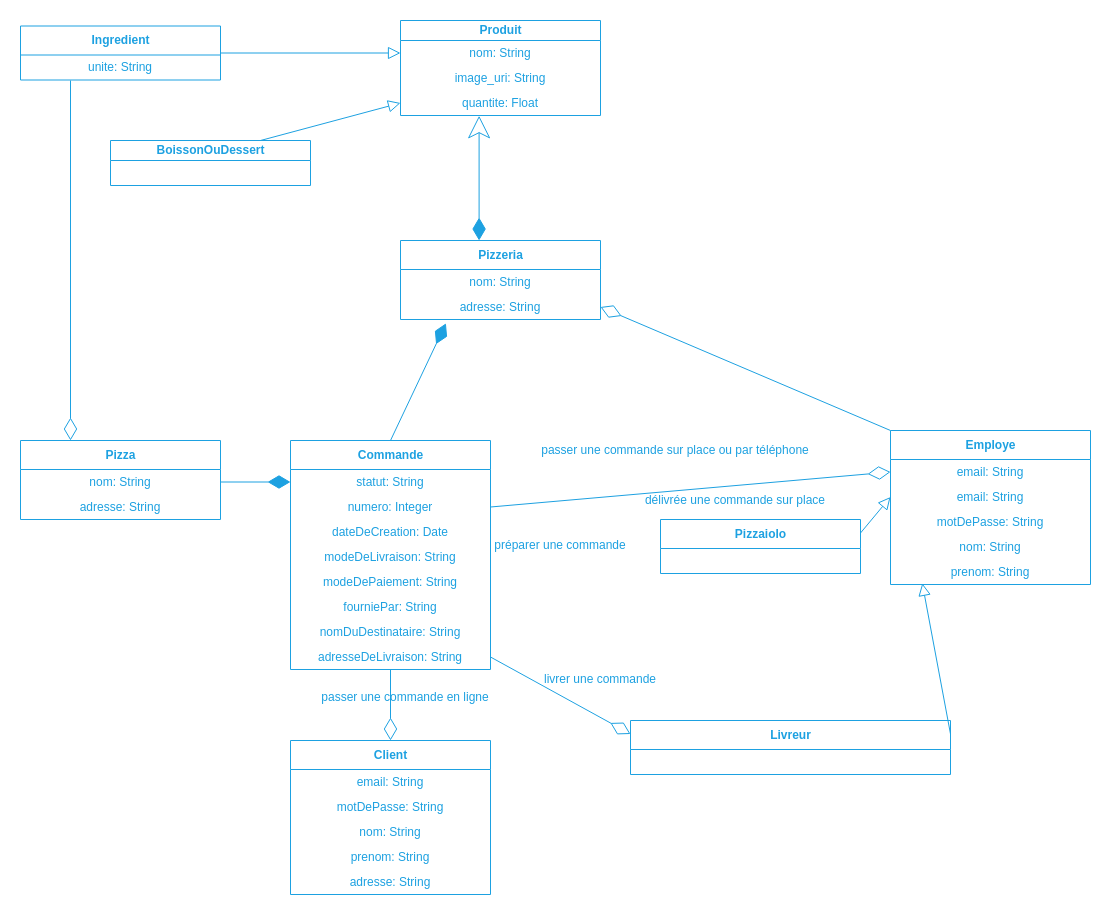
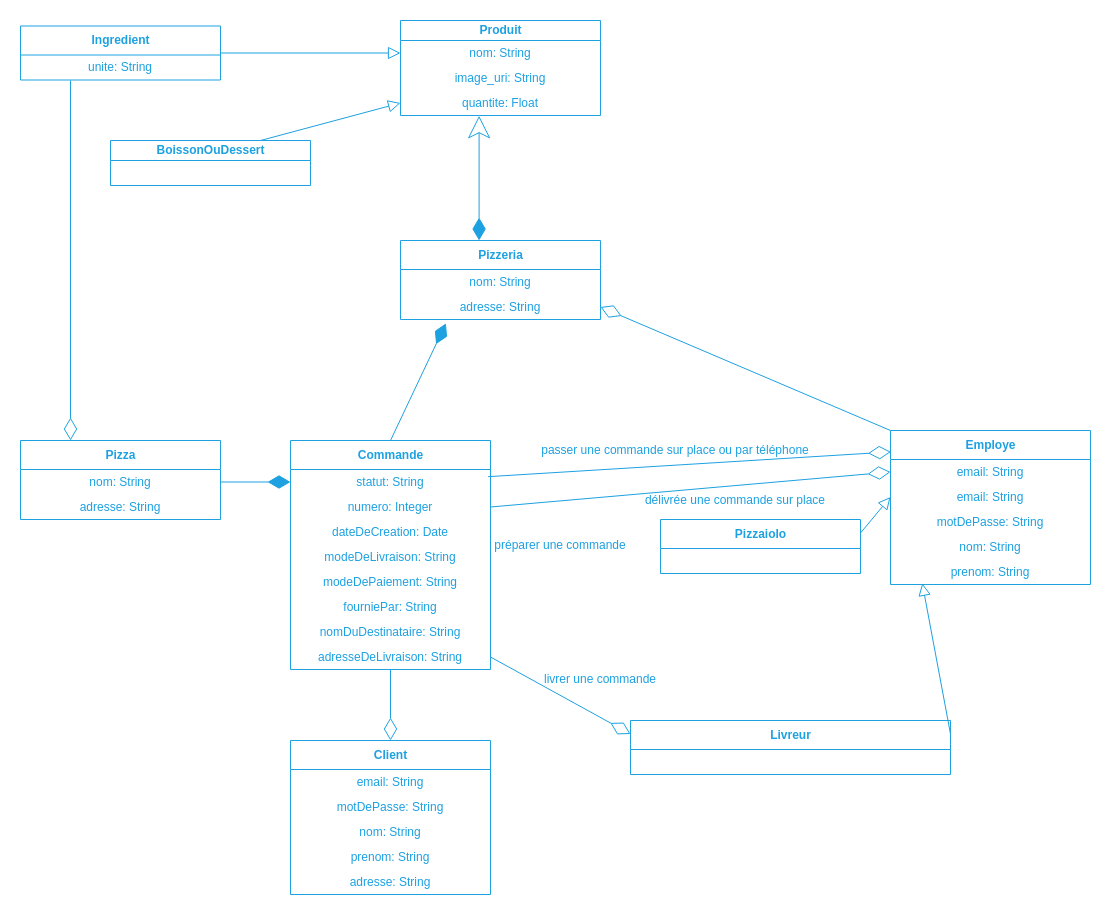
  <mxCell id="0" />
  <mxCell id="1" parent="0" />
  <mxCell id="2" value="&lt;font color=&quot;#1da1e1&quot;&gt;Commande&lt;/font&gt;" style="swimlane;fontStyle=1;align=center;verticalAlign=middle;childLayout=stackLayout;horizontal=1;startSize=29;horizontalStack=0;resizeParent=1;resizeParentMax=0;resizeLast=0;collapsible=0;marginBottom=0;html=1;fillColor=none;strokeColor=#1DA1E1;" parent="1" vertex="1"><mxGeometry x="290" y="440" width="200" height="229" as="geometry" /></mxCell>
  <mxCell id="3" value="&lt;font color=&quot;#1da1e1&quot;&gt;statut: String&lt;/font&gt;" style="text;html=1;strokeColor=none;fillColor=none;align=center;verticalAlign=middle;spacingLeft=4;spacingRight=4;overflow=hidden;rotatable=0;points=[[0,0.5],[1,0.5]];portConstraint=eastwest;" parent="2" vertex="1"><mxGeometry y="29" width="200" height="25" as="geometry" /></mxCell>
  <mxCell id="4" value="&lt;font color=&quot;#1da1e1&quot;&gt;numero: Integer&lt;/font&gt;" style="text;html=1;strokeColor=none;fillColor=none;align=center;verticalAlign=middle;spacingLeft=4;spacingRight=4;overflow=hidden;rotatable=0;points=[[0,0.5],[1,0.5]];portConstraint=eastwest;" parent="2" vertex="1"><mxGeometry y="54" width="200" height="25" as="geometry" /></mxCell>
  <mxCell id="5" value="&lt;font color=&quot;#1da1e1&quot;&gt;dateDeCreation: Date&lt;/font&gt;" style="text;html=1;strokeColor=none;fillColor=none;align=center;verticalAlign=middle;spacingLeft=4;spacingRight=4;overflow=hidden;rotatable=0;points=[[0,0.5],[1,0.5]];portConstraint=eastwest;" parent="2" vertex="1"><mxGeometry y="79" width="200" height="25" as="geometry" /></mxCell>
  <mxCell id="6" value="&lt;font color=&quot;#1da1e1&quot;&gt;modeDeLivraison: String&lt;/font&gt;" style="text;html=1;strokeColor=none;fillColor=none;align=center;verticalAlign=middle;spacingLeft=4;spacingRight=4;overflow=hidden;rotatable=0;points=[[0,0.5],[1,0.5]];portConstraint=eastwest;" parent="2" vertex="1"><mxGeometry y="104" width="200" height="25" as="geometry" /></mxCell>
  <mxCell id="7" value="&lt;font color=&quot;#1da1e1&quot;&gt;modeDePaiement: String&lt;/font&gt;" style="text;html=1;strokeColor=none;fillColor=none;align=center;verticalAlign=middle;spacingLeft=4;spacingRight=4;overflow=hidden;rotatable=0;points=[[0,0.5],[1,0.5]];portConstraint=eastwest;" vertex="1" parent="2"><mxGeometry y="129" width="200" height="25" as="geometry" /></mxCell>
  <mxCell id="8" value="&lt;font color=&quot;#1da1e1&quot;&gt;fourniePar: String&lt;/font&gt;" style="text;html=1;strokeColor=none;fillColor=none;align=center;verticalAlign=middle;spacingLeft=4;spacingRight=4;overflow=hidden;rotatable=0;points=[[0,0.5],[1,0.5]];portConstraint=eastwest;" vertex="1" parent="2"><mxGeometry y="154" width="200" height="25" as="geometry" /></mxCell>
  <mxCell id="9" value="&lt;font color=&quot;#1da1e1&quot;&gt;nomDuDestinataire: String&lt;/font&gt;" style="text;html=1;strokeColor=none;fillColor=none;align=center;verticalAlign=middle;spacingLeft=4;spacingRight=4;overflow=hidden;rotatable=0;points=[[0,0.5],[1,0.5]];portConstraint=eastwest;" vertex="1" parent="2"><mxGeometry y="179" width="200" height="25" as="geometry" /></mxCell>
  <mxCell id="10" value="&lt;font color=&quot;#1da1e1&quot;&gt;adresseDeLivraison: String&lt;/font&gt;" style="text;html=1;strokeColor=none;fillColor=none;align=center;verticalAlign=middle;spacingLeft=4;spacingRight=4;overflow=hidden;rotatable=0;points=[[0,0.5],[1,0.5]];portConstraint=eastwest;" parent="2" vertex="1"><mxGeometry y="204" width="200" height="25" as="geometry" /></mxCell>
  <mxCell id="11" value="&lt;font color=&quot;#1da1e1&quot;&gt;Client&lt;/font&gt;" style="swimlane;fontStyle=1;align=center;verticalAlign=middle;childLayout=stackLayout;horizontal=1;startSize=29;horizontalStack=0;resizeParent=1;resizeParentMax=0;resizeLast=0;collapsible=0;marginBottom=0;html=1;fillColor=none;strokeColor=#1DA1E1;" parent="1" vertex="1"><mxGeometry x="290" y="740" width="200" height="154" as="geometry" /></mxCell>
  <mxCell id="12" value="&lt;font color=&quot;#1da1e1&quot;&gt;email: String&lt;/font&gt;" style="text;html=1;strokeColor=none;fillColor=none;align=center;verticalAlign=middle;spacingLeft=4;spacingRight=4;overflow=hidden;rotatable=0;points=[[0,0.5],[1,0.5]];portConstraint=eastwest;" parent="11" vertex="1"><mxGeometry y="29" width="200" height="25" as="geometry" /></mxCell>
  <mxCell id="13" value="&lt;font color=&quot;#1da1e1&quot;&gt;motDePasse: String&lt;/font&gt;" style="text;html=1;strokeColor=none;fillColor=none;align=center;verticalAlign=middle;spacingLeft=4;spacingRight=4;overflow=hidden;rotatable=0;points=[[0,0.5],[1,0.5]];portConstraint=eastwest;" parent="11" vertex="1"><mxGeometry y="54" width="200" height="25" as="geometry" /></mxCell>
  <mxCell id="14" value="&lt;font color=&quot;#1da1e1&quot;&gt;nom: String&lt;/font&gt;" style="text;html=1;strokeColor=none;fillColor=none;align=center;verticalAlign=middle;spacingLeft=4;spacingRight=4;overflow=hidden;rotatable=0;points=[[0,0.5],[1,0.5]];portConstraint=eastwest;" parent="11" vertex="1"><mxGeometry y="79" width="200" height="25" as="geometry" /></mxCell>
  <mxCell id="15" value="&lt;font color=&quot;#1da1e1&quot;&gt;prenom: String&lt;/font&gt;" style="text;html=1;strokeColor=none;fillColor=none;align=center;verticalAlign=middle;spacingLeft=4;spacingRight=4;overflow=hidden;rotatable=0;points=[[0,0.5],[1,0.5]];portConstraint=eastwest;" parent="11" vertex="1"><mxGeometry y="104" width="200" height="25" as="geometry" /></mxCell>
  <mxCell id="16" value="&lt;font color=&quot;#1da1e1&quot;&gt;adresse: String&lt;/font&gt;" style="text;html=1;strokeColor=none;fillColor=none;align=center;verticalAlign=middle;spacingLeft=4;spacingRight=4;overflow=hidden;rotatable=0;points=[[0,0.5],[1,0.5]];portConstraint=eastwest;" parent="11" vertex="1"><mxGeometry y="129" width="200" height="25" as="geometry" /></mxCell>
  <mxCell id="17" value="&lt;font color=&quot;#1da1e1&quot;&gt;Employe&lt;/font&gt;" style="swimlane;fontStyle=1;align=center;verticalAlign=middle;childLayout=stackLayout;horizontal=1;startSize=29;horizontalStack=0;resizeParent=1;resizeParentMax=0;resizeLast=0;collapsible=0;marginBottom=0;html=1;fillColor=none;strokeColor=#1DA1E1;" parent="1" vertex="1"><mxGeometry x="890" y="430" width="200" height="154" as="geometry" /></mxCell>
  <mxCell id="18" value="&lt;font color=&quot;#1da1e1&quot;&gt;email: String&lt;/font&gt;" style="text;html=1;strokeColor=none;fillColor=none;align=center;verticalAlign=middle;spacingLeft=4;spacingRight=4;overflow=hidden;rotatable=0;points=[[0,0.5],[1,0.5]];portConstraint=eastwest;" vertex="1" parent="17"><mxGeometry y="29" width="200" height="25" as="geometry" /></mxCell>
  <mxCell id="19" value="&lt;font color=&quot;#1da1e1&quot;&gt;email: String&lt;/font&gt;" style="text;html=1;strokeColor=none;fillColor=none;align=center;verticalAlign=middle;spacingLeft=4;spacingRight=4;overflow=hidden;rotatable=0;points=[[0,0.5],[1,0.5]];portConstraint=eastwest;" parent="17" vertex="1"><mxGeometry y="54" width="200" height="25" as="geometry" /></mxCell>
  <mxCell id="20" value="&lt;font color=&quot;#1da1e1&quot;&gt;motDePasse: String&lt;/font&gt;" style="text;html=1;strokeColor=none;fillColor=none;align=center;verticalAlign=middle;spacingLeft=4;spacingRight=4;overflow=hidden;rotatable=0;points=[[0,0.5],[1,0.5]];portConstraint=eastwest;" parent="17" vertex="1"><mxGeometry y="79" width="200" height="25" as="geometry" /></mxCell>
  <mxCell id="21" value="&lt;font color=&quot;#1da1e1&quot;&gt;nom: String&lt;/font&gt;" style="text;html=1;strokeColor=none;fillColor=none;align=center;verticalAlign=middle;spacingLeft=4;spacingRight=4;overflow=hidden;rotatable=0;points=[[0,0.5],[1,0.5]];portConstraint=eastwest;" parent="17" vertex="1"><mxGeometry y="104" width="200" height="25" as="geometry" /></mxCell>
  <mxCell id="22" value="&lt;font color=&quot;#1da1e1&quot;&gt;prenom: String&lt;/font&gt;" style="text;html=1;strokeColor=none;fillColor=none;align=center;verticalAlign=middle;spacingLeft=4;spacingRight=4;overflow=hidden;rotatable=0;points=[[0,0.5],[1,0.5]];portConstraint=eastwest;" parent="17" vertex="1"><mxGeometry y="129" width="200" height="25" as="geometry" /></mxCell>
  <mxCell id="23" style="edgeStyle=none;rounded=0;orthogonalLoop=1;jettySize=auto;html=1;exitX=0.393;exitY=0;exitDx=0;exitDy=0;startArrow=diamondThin;startFill=1;startSize=20;endArrow=classic;endFill=0;endSize=20;strokeColor=#1DA1E1;strokeWidth=1;entryX=0.393;entryY=1.01;entryDx=0;entryDy=0;entryPerimeter=0;exitPerimeter=0;" edge="1" parent="1" source="24" target="41"><mxGeometry relative="1" as="geometry"><mxPoint x="500" y="169" as="targetPoint" /></mxGeometry></mxCell>
  <mxCell id="24" value="&lt;font color=&quot;#1da1e1&quot;&gt;Pizzeria&lt;/font&gt;" style="swimlane;fontStyle=1;align=center;verticalAlign=middle;childLayout=stackLayout;horizontal=1;startSize=29;horizontalStack=0;resizeParent=1;resizeParentMax=0;resizeLast=0;collapsible=0;marginBottom=0;html=1;fillColor=none;strokeColor=#1DA1E1;" parent="1" vertex="1"><mxGeometry x="400" y="240" width="200" height="79" as="geometry" /></mxCell>
  <mxCell id="25" value="&lt;font color=&quot;#1da1e1&quot;&gt;nom: String&lt;/font&gt;" style="text;html=1;strokeColor=none;fillColor=none;align=center;verticalAlign=middle;spacingLeft=4;spacingRight=4;overflow=hidden;rotatable=0;points=[[0,0.5],[1,0.5]];portConstraint=eastwest;" parent="24" vertex="1"><mxGeometry y="29" width="200" height="25" as="geometry" /></mxCell>
  <mxCell id="26" value="&lt;font color=&quot;#1da1e1&quot;&gt;adresse: String&lt;/font&gt;" style="text;html=1;strokeColor=none;fillColor=none;align=center;verticalAlign=middle;spacingLeft=4;spacingRight=4;overflow=hidden;rotatable=0;points=[[0,0.5],[1,0.5]];portConstraint=eastwest;" parent="24" vertex="1"><mxGeometry y="54" width="200" height="25" as="geometry" /></mxCell>
  <mxCell id="27" style="edgeStyle=none;rounded=0;orthogonalLoop=1;jettySize=auto;html=1;exitX=0.75;exitY=0;exitDx=0;exitDy=0;entryX=0;entryY=0.5;entryDx=0;entryDy=0;endArrow=block;endFill=0;endSize=10;strokeColor=#1DA1E1;" edge="1" parent="1" source="28" target="41"><mxGeometry relative="1" as="geometry" /></mxCell>
  <mxCell id="28" value="&lt;font color=&quot;#1da1e1&quot;&gt;BoissonOuDessert&lt;/font&gt;" style="swimlane;fontStyle=1;align=center;verticalAlign=middle;childLayout=stackLayout;horizontal=1;startSize=20;horizontalStack=0;resizeParent=1;resizeParentMax=0;resizeLast=0;collapsible=0;marginBottom=0;html=1;fillColor=none;strokeColor=#1DA1E1;" parent="1" vertex="1"><mxGeometry x="110" y="140" width="200" height="45" as="geometry" /></mxCell>
  <mxCell id="29" style="rounded=0;orthogonalLoop=1;jettySize=auto;html=1;exitX=1;exitY=0.25;exitDx=0;exitDy=0;entryX=0;entryY=0.5;entryDx=0;entryDy=0;endArrow=block;endFill=0;strokeColor=#1DA1E1;endSize=10;" edge="1" parent="1" source="30" target="19"><mxGeometry relative="1" as="geometry" /></mxCell>
  <mxCell id="30" value="&lt;font color=&quot;#1da1e1&quot;&gt;Pizzaiolo&lt;/font&gt;" style="swimlane;fontStyle=1;align=center;verticalAlign=middle;childLayout=stackLayout;horizontal=1;startSize=29;horizontalStack=0;resizeParent=1;resizeParentMax=0;resizeLast=0;collapsible=0;marginBottom=0;html=1;fillColor=none;strokeColor=#1DA1E1;" vertex="1" parent="1"><mxGeometry x="660" y="519" width="200" height="54" as="geometry" /></mxCell>
  <mxCell id="31" style="edgeStyle=none;rounded=0;orthogonalLoop=1;jettySize=auto;html=1;exitX=1;exitY=0.25;exitDx=0;exitDy=0;endArrow=block;endFill=0;strokeColor=#1DA1E1;endSize=10;entryX=0.159;entryY=0.953;entryDx=0;entryDy=0;entryPerimeter=0;" edge="1" parent="1" source="33" target="22"><mxGeometry relative="1" as="geometry" /></mxCell>
  <mxCell id="32" style="edgeStyle=none;rounded=0;orthogonalLoop=1;jettySize=auto;html=1;exitX=0;exitY=0.25;exitDx=0;exitDy=0;entryX=1;entryY=0.5;entryDx=0;entryDy=0;startArrow=diamondThin;startFill=0;startSize=20;endArrow=none;endFill=0;endSize=20;strokeColor=#1DA1E1;strokeWidth=1;" edge="1" parent="1" source="33" target="10"><mxGeometry relative="1" as="geometry" /></mxCell>
  <mxCell id="33" value="&lt;font color=&quot;#1da1e1&quot;&gt;Livreur&lt;/font&gt;" style="swimlane;fontStyle=1;align=center;verticalAlign=middle;childLayout=stackLayout;horizontal=1;startSize=29;horizontalStack=0;resizeParent=1;resizeParentMax=0;resizeLast=0;collapsible=0;marginBottom=0;html=1;fillColor=none;strokeColor=#1DA1E1;" vertex="1" parent="1"><mxGeometry x="630" y="720" width="320" height="54" as="geometry" /></mxCell>
  <mxCell id="34" style="edgeStyle=none;rounded=0;orthogonalLoop=1;jettySize=auto;html=1;exitX=1;exitY=0.5;exitDx=0;exitDy=0;entryX=0;entryY=0;entryDx=0;entryDy=0;endArrow=none;endFill=0;strokeColor=#1DA1E1;startSize=20;strokeWidth=1;endSize=16;startArrow=diamondThin;startFill=0;" edge="1" parent="1" source="26" target="17"><mxGeometry relative="1" as="geometry" /></mxCell>
  <mxCell id="35" style="edgeStyle=none;rounded=0;orthogonalLoop=1;jettySize=auto;html=1;exitX=1;exitY=0.5;exitDx=0;exitDy=0;entryX=0;entryY=0.5;entryDx=0;entryDy=0;endArrow=block;endFill=0;endSize=10;strokeColor=#1DA1E1;" edge="1" parent="1" source="36" target="39"><mxGeometry relative="1" as="geometry" /></mxCell>
  <mxCell id="36" value="&lt;font color=&quot;#1da1e1&quot;&gt;Ingredient&lt;/font&gt;" style="swimlane;fontStyle=1;align=center;verticalAlign=middle;childLayout=stackLayout;horizontal=1;startSize=29;horizontalStack=0;resizeParent=1;resizeParentMax=0;resizeLast=0;collapsible=0;marginBottom=0;html=1;fillColor=none;strokeColor=#1DA1E1;" vertex="1" parent="1"><mxGeometry x="20" y="25.5" width="200" height="54" as="geometry" /></mxCell>
  <mxCell id="37" value="&lt;font color=&quot;#1da1e1&quot;&gt;unite: String&lt;/font&gt;" style="text;html=1;strokeColor=none;fillColor=none;align=center;verticalAlign=middle;spacingLeft=4;spacingRight=4;overflow=hidden;rotatable=0;points=[[0,0.5],[1,0.5]];portConstraint=eastwest;" vertex="1" parent="36"><mxGeometry y="29" width="200" height="25" as="geometry" /></mxCell>
  <mxCell id="38" value="&lt;font color=&quot;#1da1e1&quot;&gt;Produit&lt;/font&gt;" style="swimlane;fontStyle=1;align=center;verticalAlign=middle;childLayout=stackLayout;horizontal=1;startSize=20;horizontalStack=0;resizeParent=1;resizeParentMax=0;resizeLast=0;collapsible=0;marginBottom=0;html=1;fillColor=none;strokeColor=#1DA1E1;" vertex="1" parent="1"><mxGeometry x="400" y="20" width="200" height="95" as="geometry" /></mxCell>
  <mxCell id="39" value="&lt;font color=&quot;#1da1e1&quot;&gt;nom: String&lt;/font&gt;" style="text;html=1;strokeColor=none;fillColor=none;align=center;verticalAlign=middle;spacingLeft=4;spacingRight=4;overflow=hidden;rotatable=0;points=[[0,0.5],[1,0.5]];portConstraint=eastwest;" vertex="1" parent="38"><mxGeometry y="20" width="200" height="25" as="geometry" /></mxCell>
  <mxCell id="40" value="&lt;font color=&quot;#1da1e1&quot;&gt;image_uri: String&lt;/font&gt;" style="text;html=1;strokeColor=none;fillColor=none;align=center;verticalAlign=middle;spacingLeft=4;spacingRight=4;overflow=hidden;rotatable=0;points=[[0,0.5],[1,0.5]];portConstraint=eastwest;" vertex="1" parent="38"><mxGeometry y="45" width="200" height="25" as="geometry" /></mxCell>
  <mxCell id="41" value="&lt;font color=&quot;#1da1e1&quot;&gt;quantite: Float&lt;/font&gt;" style="text;html=1;strokeColor=none;fillColor=none;align=center;verticalAlign=middle;spacingLeft=4;spacingRight=4;overflow=hidden;rotatable=0;points=[[0,0.5],[1,0.5]];portConstraint=eastwest;" vertex="1" parent="38"><mxGeometry y="70" width="200" height="25" as="geometry" /></mxCell>
  <mxCell id="42" style="edgeStyle=none;rounded=0;orthogonalLoop=1;jettySize=auto;html=1;exitX=0.227;exitY=1.156;exitDx=0;exitDy=0;entryX=0.5;entryY=0;entryDx=0;entryDy=0;startArrow=diamondThin;startFill=1;startSize=20;endArrow=none;endFill=0;endSize=20;strokeColor=#1DA1E1;strokeWidth=1;exitPerimeter=0;" edge="1" parent="1" source="26" target="2"><mxGeometry relative="1" as="geometry" /></mxCell>
  <mxCell id="43" style="edgeStyle=none;rounded=0;orthogonalLoop=1;jettySize=auto;html=1;exitX=0.5;exitY=0;exitDx=0;exitDy=0;startArrow=diamondThin;startFill=0;startSize=20;endArrow=none;endFill=0;endSize=20;strokeColor=#1DA1E1;strokeWidth=1;" edge="1" parent="1" source="11" target="10"><mxGeometry relative="1" as="geometry" /></mxCell>
  <mxCell id="44" style="edgeStyle=none;rounded=0;orthogonalLoop=1;jettySize=auto;html=1;startArrow=none;startFill=0;startSize=20;endArrow=diamondThin;endFill=0;endSize=20;strokeColor=#1DA1E1;strokeWidth=1;entryX=0.25;entryY=0;entryDx=0;entryDy=0;" edge="1" parent="1" target="45"><mxGeometry relative="1" as="geometry"><mxPoint x="70" y="80" as="sourcePoint" /><mxPoint x="100" y="350" as="targetPoint" /></mxGeometry></mxCell>
  <mxCell id="45" value="&lt;font color=&quot;#1da1e1&quot;&gt;Pizza&lt;/font&gt;" style="swimlane;fontStyle=1;align=center;verticalAlign=middle;childLayout=stackLayout;horizontal=1;startSize=29;horizontalStack=0;resizeParent=1;resizeParentMax=0;resizeLast=0;collapsible=0;marginBottom=0;html=1;fillColor=none;strokeColor=#1DA1E1;" vertex="1" parent="1"><mxGeometry x="20" y="440" width="200" height="79" as="geometry" /></mxCell>
  <mxCell id="46" value="&lt;font color=&quot;#1da1e1&quot;&gt;nom: String&lt;/font&gt;" style="text;html=1;strokeColor=none;fillColor=none;align=center;verticalAlign=middle;spacingLeft=4;spacingRight=4;overflow=hidden;rotatable=0;points=[[0,0.5],[1,0.5]];portConstraint=eastwest;" vertex="1" parent="45"><mxGeometry y="29" width="200" height="25" as="geometry" /></mxCell>
  <mxCell id="47" value="&lt;font color=&quot;#1da1e1&quot;&gt;adresse: String&lt;/font&gt;" style="text;html=1;strokeColor=none;fillColor=none;align=center;verticalAlign=middle;spacingLeft=4;spacingRight=4;overflow=hidden;rotatable=0;points=[[0,0.5],[1,0.5]];portConstraint=eastwest;" vertex="1" parent="45"><mxGeometry y="54" width="200" height="25" as="geometry" /></mxCell>
  <mxCell id="48" style="edgeStyle=none;rounded=0;orthogonalLoop=1;jettySize=auto;html=1;exitX=0;exitY=0.5;exitDx=0;exitDy=0;entryX=1;entryY=0.5;entryDx=0;entryDy=0;startArrow=diamondThin;startFill=1;startSize=20;endArrow=none;endFill=0;endSize=20;strokeColor=#1DA1E1;strokeWidth=1;" edge="1" parent="1" source="3" target="46"><mxGeometry relative="1" as="geometry"><mxPoint x="610" y="291.5" as="sourcePoint" /><mxPoint x="760" y="291.5" as="targetPoint" /></mxGeometry></mxCell>
+ <mxCell id="49" style="edgeStyle=none;rounded=0;orthogonalLoop=1;jettySize=auto;html=1;exitX=0.002;exitY=0.139;exitDx=0;exitDy=0;startArrow=diamondThin;startFill=0;startSize=20;endArrow=none;endFill=0;endSize=20;strokeColor=#1DA1E1;strokeWidth=1;entryX=0.988;entryY=0.158;entryDx=0;entryDy=0;entryPerimeter=0;exitPerimeter=0;" edge="1" parent="1" source="17" target="2"><mxGeometry relative="1" as="geometry" /></mxCell>
  <mxCell id="50" value="&lt;font color=&quot;#1da1e1&quot;&gt;passer une commande sur place ou par téléphone&lt;/font&gt;" style="text;html=1;strokeColor=none;fillColor=none;align=center;verticalAlign=middle;whiteSpace=wrap;rounded=0;" vertex="1" parent="1"><mxGeometry y="440" width="310" height="20" as="geometry" x="520" /></mxCell>
- <mxCell id="51" value="&lt;font color=&quot;#1da1e1&quot;&gt;passer une commande en ligne&lt;/font&gt;" style="text;html=1;strokeColor=none;fillColor=none;align=center;verticalAlign=middle;whiteSpace=wrap;rounded=0;" vertex="1" parent="1"><mxGeometry x="310" y="687" width="190" height="20" as="geometry" /></mxCell>
  <mxCell id="52" value="&lt;font color=&quot;#1da1e1&quot;&gt;préparer une commande&lt;/font&gt;" style="text;html=1;strokeColor=none;fillColor=none;align=center;verticalAlign=middle;whiteSpace=wrap;rounded=0;" vertex="1" parent="1"><mxGeometry x="480" y="534.5" width="160" height="20" as="geometry" /></mxCell>
  <mxCell id="53" value="&lt;font color=&quot;#1da1e1&quot;&gt;livrer une commande&lt;/font&gt;" style="text;html=1;strokeColor=none;fillColor=none;align=center;verticalAlign=middle;whiteSpace=wrap;rounded=0;" vertex="1" parent="1"><mxGeometry y="669" width="160" height="20" as="geometry" x="520" /></mxCell>
  <mxCell id="54" style="edgeStyle=none;rounded=0;orthogonalLoop=1;jettySize=auto;html=1;exitX=0;exitY=0.5;exitDx=0;exitDy=0;startArrow=diamondThin;startFill=0;startSize=20;endArrow=none;endFill=0;endSize=20;strokeColor=#1DA1E1;strokeWidth=1;entryX=1;entryY=0.5;entryDx=0;entryDy=0;" edge="1" parent="1" source="18" target="4"><mxGeometry relative="1" as="geometry"><mxPoint x="900.4" y="461.406" as="sourcePoint" /><mxPoint x="497.6" y="486.182" as="targetPoint" /></mxGeometry></mxCell>
  <mxCell id="55" value="&lt;font color=&quot;#1da1e1&quot;&gt;délivrée une commande sur place&lt;/font&gt;" style="text;html=1;strokeColor=none;fillColor=none;align=center;verticalAlign=middle;whiteSpace=wrap;rounded=0;" vertex="1" parent="1"><mxGeometry x="580" y="490" width="310" height="20" as="geometry" /></mxCell>
